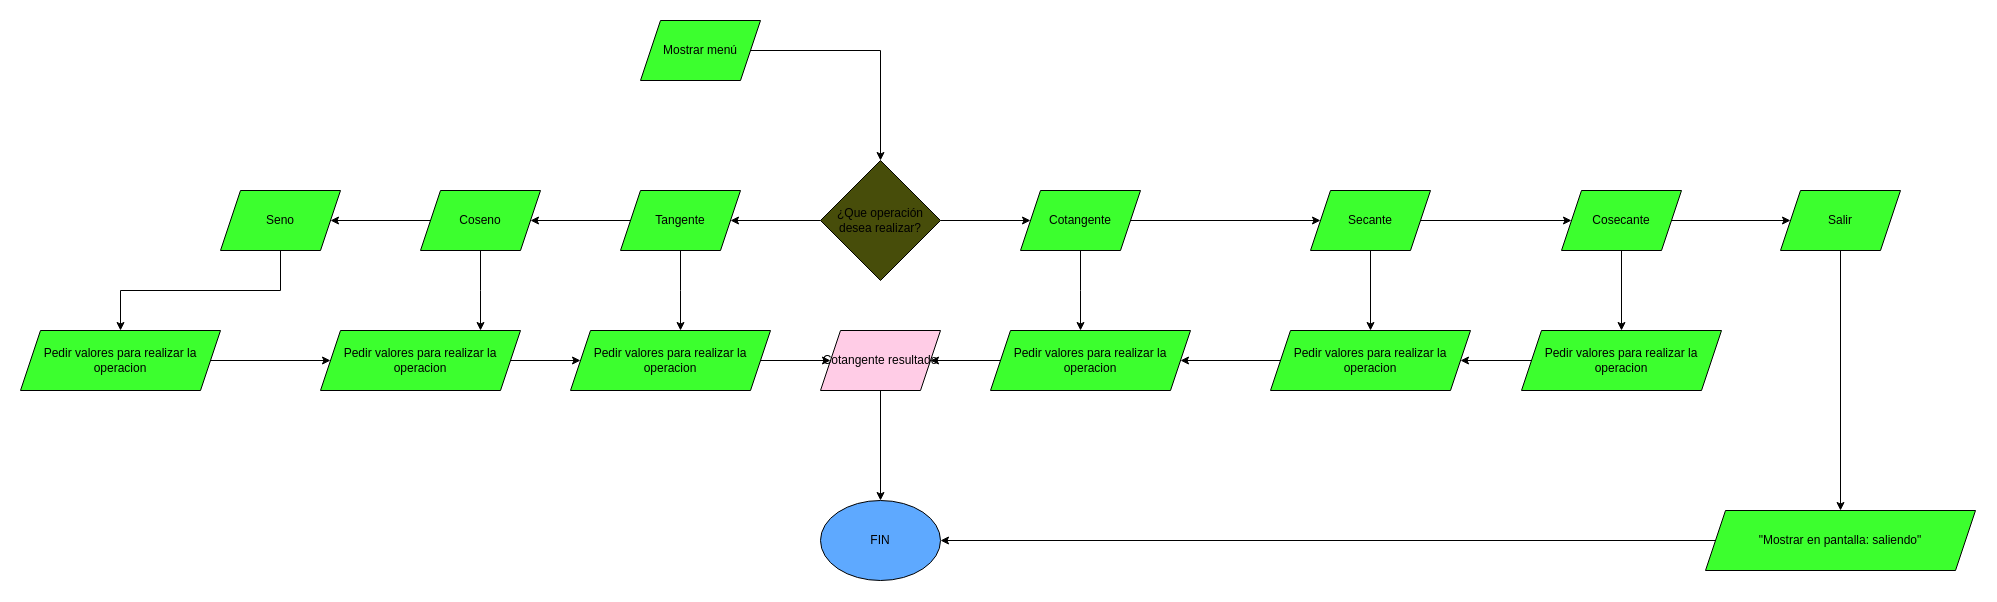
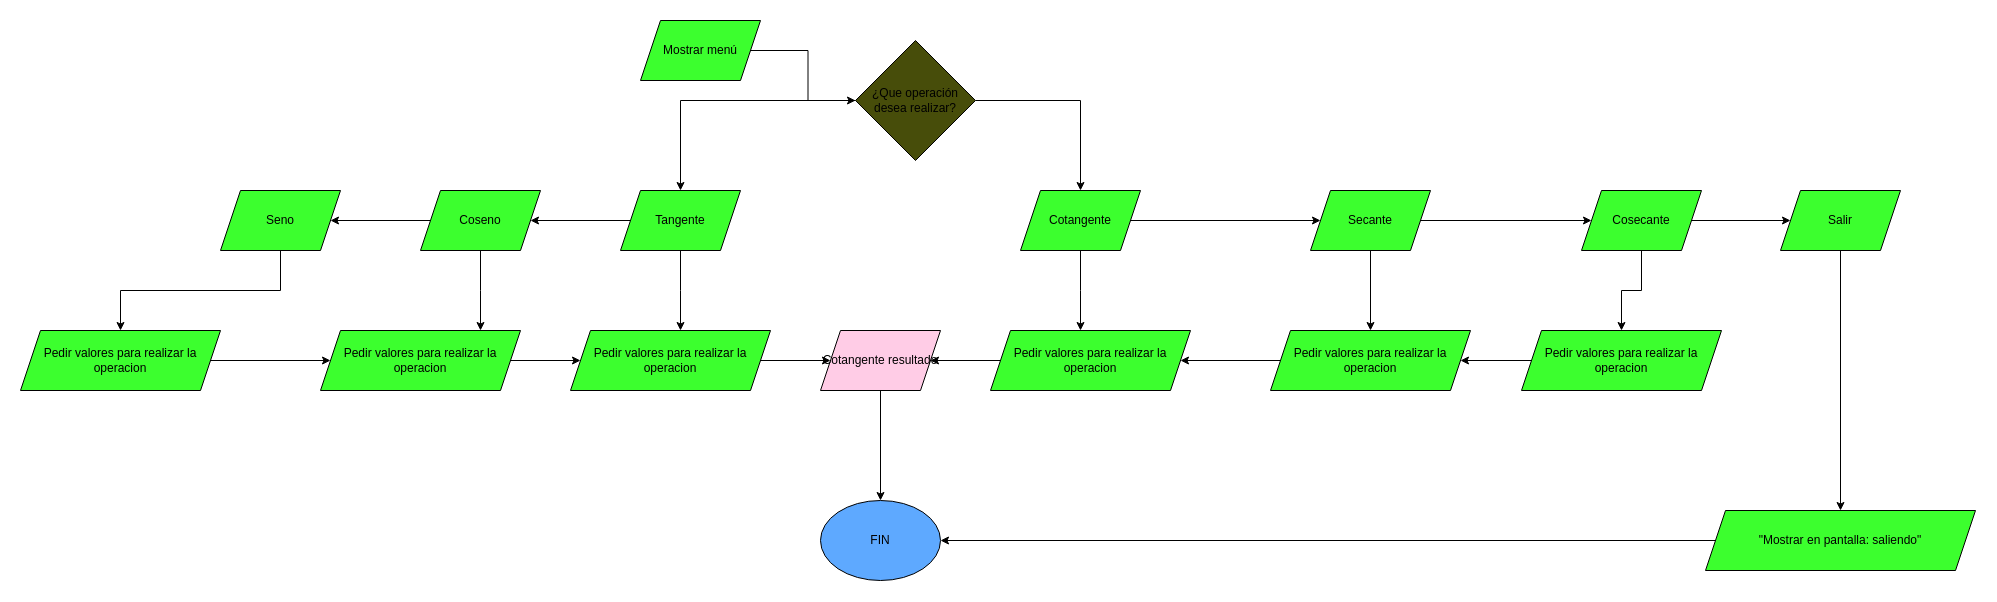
  <mxCell id="0" />
  <mxCell id="1" parent="0" />
  <mxCell id="2" value="" style="edgeStyle=orthogonalEdgeStyle;rounded=0;orthogonalLoop=1;jettySize=auto;html=1;" edge="1" parent="1" source="3" target="6"><mxGeometry relative="1" as="geometry" /></mxCell>
  <mxCell id="3" value="Mostrar menú" style="shape=parallelogram;perimeter=parallelogramPerimeter;whiteSpace=wrap;html=1;fixedSize=1;fillColor=#3CFF2E;" vertex="1" parent="1"><mxGeometry x="640" y="20" width="120" height="60" as="geometry" /></mxCell>
  <mxCell id="4" value="" style="edgeStyle=orthogonalEdgeStyle;rounded=0;orthogonalLoop=1;jettySize=auto;html=1;" edge="1" parent="1" source="6" target="9"><mxGeometry relative="1" as="geometry" /></mxCell>
  <mxCell id="5" value="" style="edgeStyle=orthogonalEdgeStyle;rounded=0;orthogonalLoop=1;jettySize=auto;html=1;" edge="1" parent="1" source="6" target="17"><mxGeometry relative="1" as="geometry" /></mxCell>
- <mxCell id="6" value="¿Que operación desea realizar?" style="rhombus;whiteSpace=wrap;html=1;fillColor=#474D0A;" vertex="1" parent="1"><mxGeometry x="820" y="160" width="120" height="120" as="geometry" /></mxCell>
+ <mxCell id="6" value="¿Que operación desea realizar?" style="rhombus;whiteSpace=wrap;html=1;fillColor=#474D0A;" vertex="1" parent="1"><mxGeometry x="855" y="40" width="120" height="120" as="geometry" /></mxCell>
  <mxCell id="7" value="" style="edgeStyle=orthogonalEdgeStyle;rounded=0;orthogonalLoop=1;jettySize=auto;html=1;" edge="1" parent="1" source="9" target="12"><mxGeometry relative="1" as="geometry" /></mxCell>
  <mxCell id="8" value="" style="edgeStyle=orthogonalEdgeStyle;rounded=0;orthogonalLoop=1;jettySize=auto;html=1;" edge="1" parent="1" source="9"><mxGeometry relative="1" as="geometry"><mxPoint x="680" y="330" as="targetPoint" /></mxGeometry></mxCell>
  <mxCell id="9" value="Tangente" style="shape=parallelogram;perimeter=parallelogramPerimeter;whiteSpace=wrap;html=1;fixedSize=1;fillColor=#3CFF2E;" vertex="1" parent="1"><mxGeometry x="620" y="190" width="120" height="60" as="geometry" /></mxCell>
  <mxCell id="10" value="" style="edgeStyle=orthogonalEdgeStyle;rounded=0;orthogonalLoop=1;jettySize=auto;html=1;" edge="1" parent="1" source="12" target="14"><mxGeometry relative="1" as="geometry" /></mxCell>
  <mxCell id="11" value="" style="edgeStyle=orthogonalEdgeStyle;rounded=0;orthogonalLoop=1;jettySize=auto;html=1;" edge="1" parent="1" source="12"><mxGeometry relative="1" as="geometry"><mxPoint x="480" y="330" as="targetPoint" /></mxGeometry></mxCell>
  <mxCell id="12" value="Coseno" style="shape=parallelogram;perimeter=parallelogramPerimeter;whiteSpace=wrap;html=1;fixedSize=1;fillColor=#3CFF2E;" vertex="1" parent="1"><mxGeometry x="420" y="190" width="120" height="60" as="geometry" /></mxCell>
  <mxCell id="13" value="" style="edgeStyle=orthogonalEdgeStyle;rounded=0;orthogonalLoop=1;jettySize=auto;html=1;" edge="1" parent="1" source="14" target="27"><mxGeometry relative="1" as="geometry" /></mxCell>
  <mxCell id="14" value="Seno" style="shape=parallelogram;perimeter=parallelogramPerimeter;whiteSpace=wrap;html=1;fixedSize=1;fillColor=#3CFF2E;" vertex="1" parent="1"><mxGeometry x="220" y="190" width="120" height="60" as="geometry" /></mxCell>
  <mxCell id="15" value="" style="edgeStyle=orthogonalEdgeStyle;rounded=0;orthogonalLoop=1;jettySize=auto;html=1;" edge="1" parent="1" source="17" target="20"><mxGeometry relative="1" as="geometry" /></mxCell>
  <mxCell id="16" value="" style="edgeStyle=orthogonalEdgeStyle;rounded=0;orthogonalLoop=1;jettySize=auto;html=1;" edge="1" parent="1" source="17"><mxGeometry relative="1" as="geometry"><mxPoint x="1080" y="330" as="targetPoint" /></mxGeometry></mxCell>
  <mxCell id="17" value="Cotangente" style="shape=parallelogram;perimeter=parallelogramPerimeter;whiteSpace=wrap;html=1;fixedSize=1;fillColor=#3CFF2E;" vertex="1" parent="1"><mxGeometry x="1020" y="190" width="120" height="60" as="geometry" /></mxCell>
  <mxCell id="18" value="" style="edgeStyle=orthogonalEdgeStyle;rounded=0;orthogonalLoop=1;jettySize=auto;html=1;" edge="1" parent="1" source="20" target="23"><mxGeometry relative="1" as="geometry" /></mxCell>
  <mxCell id="19" value="" style="edgeStyle=orthogonalEdgeStyle;rounded=0;orthogonalLoop=1;jettySize=auto;html=1;" edge="1" parent="1" source="20" target="35"><mxGeometry relative="1" as="geometry" /></mxCell>
  <mxCell id="20" value="Secante" style="shape=parallelogram;perimeter=parallelogramPerimeter;whiteSpace=wrap;html=1;fixedSize=1;fillColor=#3CFF2E;" vertex="1" parent="1"><mxGeometry x="1310" y="190" width="120" height="60" as="geometry" /></mxCell>
  <mxCell id="21" value="" style="edgeStyle=orthogonalEdgeStyle;rounded=0;orthogonalLoop=1;jettySize=auto;html=1;" edge="1" parent="1" source="23" target="25"><mxGeometry relative="1" as="geometry" /></mxCell>
  <mxCell id="22" value="" style="edgeStyle=orthogonalEdgeStyle;rounded=0;orthogonalLoop=1;jettySize=auto;html=1;" edge="1" parent="1" source="23" target="37"><mxGeometry relative="1" as="geometry" /></mxCell>
- <mxCell id="23" value="Cosecante" style="shape=parallelogram;perimeter=parallelogramPerimeter;whiteSpace=wrap;html=1;fixedSize=1;fillColor=#3CFF2E;" vertex="1" parent="1"><mxGeometry x="1561" y="190" width="120" height="60" as="geometry" /></mxCell>
+ <mxCell id="23" value="Cosecante" style="shape=parallelogram;perimeter=parallelogramPerimeter;whiteSpace=wrap;html=1;fixedSize=1;fillColor=#3CFF2E;" vertex="1" parent="1"><mxGeometry x="1581" y="190" width="120" height="60" as="geometry" /></mxCell>
  <mxCell id="24" value="" style="edgeStyle=orthogonalEdgeStyle;rounded=0;orthogonalLoop=1;jettySize=auto;html=1;" edge="1" parent="1" source="25" target="42"><mxGeometry relative="1" as="geometry" /></mxCell>
  <mxCell id="25" value="Salir" style="shape=parallelogram;perimeter=parallelogramPerimeter;whiteSpace=wrap;html=1;fixedSize=1;fillColor=#3CFF2E;" vertex="1" parent="1"><mxGeometry x="1780" y="190" width="120" height="60" as="geometry" /></mxCell>
  <mxCell id="26" value="" style="edgeStyle=orthogonalEdgeStyle;rounded=0;orthogonalLoop=1;jettySize=auto;html=1;" edge="1" parent="1" source="27" target="29"><mxGeometry relative="1" as="geometry" /></mxCell>
  <mxCell id="27" value="Pedir valores para realizar la operacion" style="shape=parallelogram;perimeter=parallelogramPerimeter;whiteSpace=wrap;html=1;fixedSize=1;fillColor=#3CFF2E;" vertex="1" parent="1"><mxGeometry x="20" y="330" width="200" height="60" as="geometry" /></mxCell>
  <mxCell id="28" value="" style="edgeStyle=orthogonalEdgeStyle;rounded=0;orthogonalLoop=1;jettySize=auto;html=1;" edge="1" parent="1" source="29" target="31"><mxGeometry relative="1" as="geometry" /></mxCell>
  <mxCell id="29" value="Pedir valores para realizar la operacion" style="shape=parallelogram;perimeter=parallelogramPerimeter;whiteSpace=wrap;html=1;fixedSize=1;fillColor=#3CFF2E;" vertex="1" parent="1"><mxGeometry x="320" y="330" width="200" height="60" as="geometry" /></mxCell>
  <mxCell id="30" value="" style="edgeStyle=orthogonalEdgeStyle;rounded=0;orthogonalLoop=1;jettySize=auto;html=1;" edge="1" parent="1" source="31" target="39"><mxGeometry relative="1" as="geometry" /></mxCell>
  <mxCell id="31" value="Pedir valores para realizar la operacion" style="shape=parallelogram;perimeter=parallelogramPerimeter;whiteSpace=wrap;html=1;fixedSize=1;fillColor=#3CFF2E;" vertex="1" parent="1"><mxGeometry x="570" y="330" width="200" height="60" as="geometry" /></mxCell>
  <mxCell id="32" value="" style="edgeStyle=orthogonalEdgeStyle;rounded=0;orthogonalLoop=1;jettySize=auto;html=1;" edge="1" parent="1" source="33" target="39"><mxGeometry relative="1" as="geometry" /></mxCell>
  <mxCell id="33" value="Pedir valores para realizar la operacion" style="shape=parallelogram;perimeter=parallelogramPerimeter;whiteSpace=wrap;html=1;fixedSize=1;fillColor=#3CFF2E;" vertex="1" parent="1"><mxGeometry x="990" y="330" width="200" height="60" as="geometry" /></mxCell>
  <mxCell id="34" value="" style="edgeStyle=orthogonalEdgeStyle;rounded=0;orthogonalLoop=1;jettySize=auto;html=1;" edge="1" parent="1" source="35" target="33"><mxGeometry relative="1" as="geometry" /></mxCell>
  <mxCell id="35" value="Pedir valores para realizar la operacion" style="shape=parallelogram;perimeter=parallelogramPerimeter;whiteSpace=wrap;html=1;fixedSize=1;fillColor=#3CFF2E;" vertex="1" parent="1"><mxGeometry x="1270" y="330" width="200" height="60" as="geometry" /></mxCell>
  <mxCell id="36" value="" style="edgeStyle=orthogonalEdgeStyle;rounded=0;orthogonalLoop=1;jettySize=auto;html=1;" edge="1" parent="1" source="37" target="35"><mxGeometry relative="1" as="geometry" /></mxCell>
  <mxCell id="37" value="Pedir valores para realizar la operacion" style="shape=parallelogram;perimeter=parallelogramPerimeter;whiteSpace=wrap;html=1;fixedSize=1;fillColor=#3CFF2E;" vertex="1" parent="1"><mxGeometry x="1521" y="330" width="200" height="60" as="geometry" /></mxCell>
  <mxCell id="38" value="" style="edgeStyle=orthogonalEdgeStyle;rounded=0;orthogonalLoop=1;jettySize=auto;html=1;" edge="1" parent="1" source="39" target="40"><mxGeometry relative="1" as="geometry" /></mxCell>
  <mxCell id="39" value="Cotangente resultado" style="shape=parallelogram;perimeter=parallelogramPerimeter;whiteSpace=wrap;html=1;fixedSize=1;fillColor=#FFCCE6;" vertex="1" parent="1"><mxGeometry x="820" y="330" width="120" height="60" as="geometry" /></mxCell>
  <mxCell id="40" value="FIN" style="ellipse;whiteSpace=wrap;html=1;fillColor=#5EA9FF;" vertex="1" parent="1"><mxGeometry x="820" y="500" width="120" height="80" as="geometry" /></mxCell>
  <mxCell id="41" style="edgeStyle=orthogonalEdgeStyle;rounded=0;orthogonalLoop=1;jettySize=auto;html=1;entryX=1;entryY=0.5;entryDx=0;entryDy=0;" edge="1" parent="1" source="42" target="40"><mxGeometry relative="1" as="geometry" /></mxCell>
  <mxCell id="42" value="&quot;Mostrar en pantalla: saliendo&quot;" style="shape=parallelogram;perimeter=parallelogramPerimeter;whiteSpace=wrap;html=1;fixedSize=1;fillColor=#3CFF2E;" vertex="1" parent="1"><mxGeometry x="1705" y="510" width="270" height="60" as="geometry" /></mxCell>
